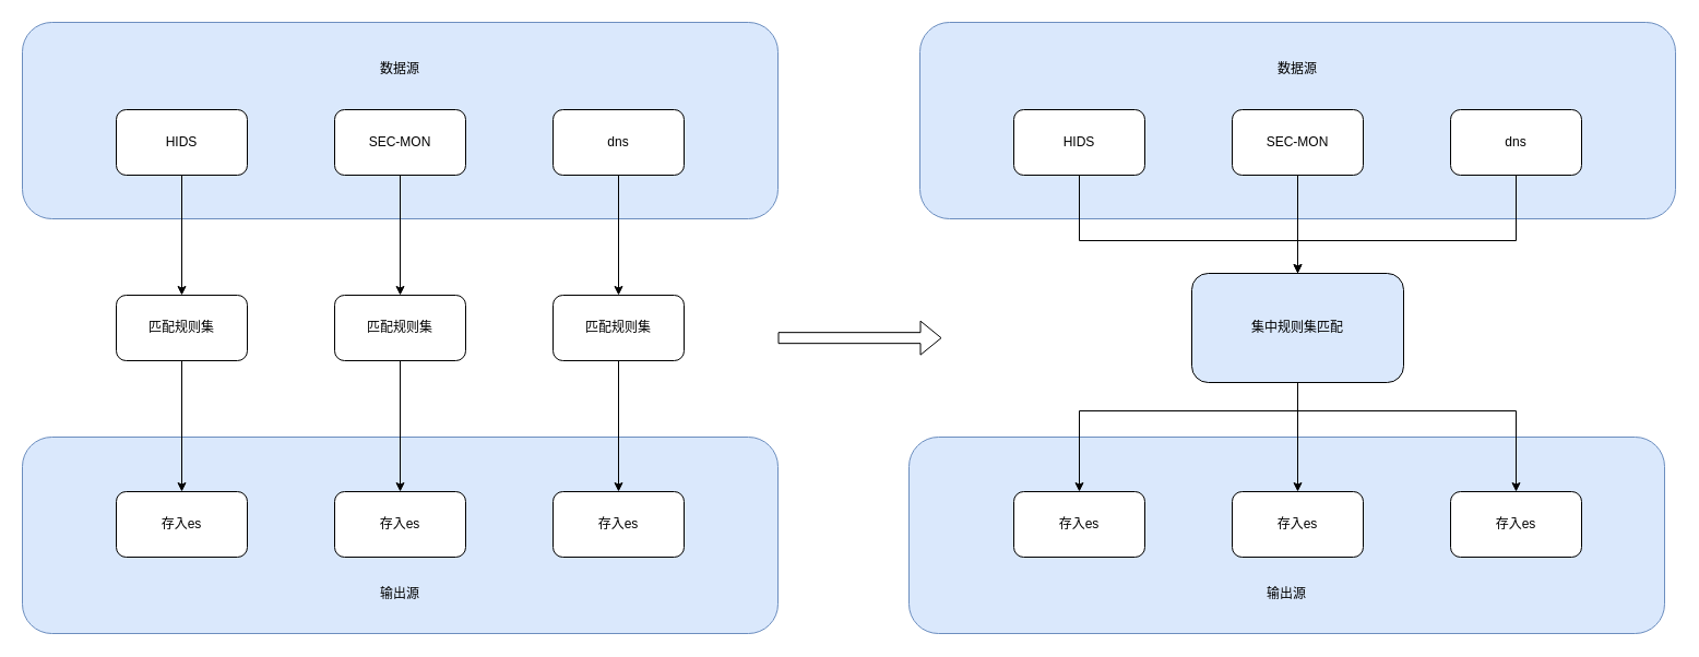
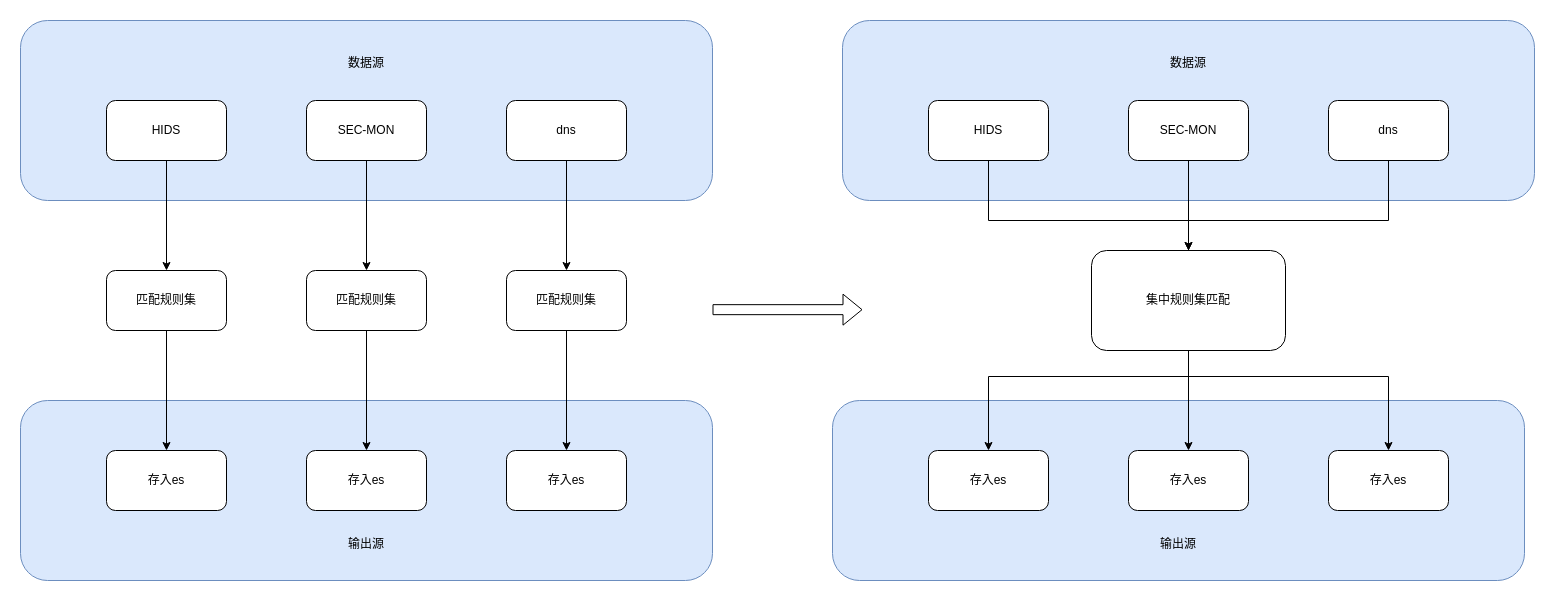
  <mxCell id="0" />
  <mxCell id="1" parent="0" />
  <mxCell id="2" value="&lt;br&gt;&lt;br&gt;&lt;br&gt;&lt;br&gt;&lt;br&gt;&lt;br&gt;&lt;br&gt;&lt;br&gt;&lt;br&gt;输出源" style="rounded=1;fillColor=#dae8fc;strokeColor=#6c8ebf;whiteSpace=wrap;html=1;labelBackgroundColor=none;verticalAlign=top;labelPosition=center;verticalLabelPosition=middle;align=center;" vertex="1" parent="1"><mxGeometry x="832" y="400" width="692" height="180" as="geometry" /></mxCell>
  <mxCell id="3" value="&lt;br&gt;&lt;br&gt;&lt;br&gt;&lt;br&gt;&lt;br&gt;&lt;br&gt;&lt;br&gt;&lt;br&gt;&lt;br&gt;输出源" style="rounded=1;fillColor=#dae8fc;strokeColor=#6c8ebf;whiteSpace=wrap;html=1;labelBackgroundColor=none;verticalAlign=top;labelPosition=center;verticalLabelPosition=middle;align=center;" vertex="1" parent="1"><mxGeometry x="20" y="400" width="692" height="180" as="geometry" /></mxCell>
  <mxCell id="4" value="&lt;br&gt;&lt;br&gt;数据源" style="rounded=1;fillColor=#dae8fc;strokeColor=#6c8ebf;whiteSpace=wrap;html=1;labelBackgroundColor=none;verticalAlign=top;labelPosition=center;verticalLabelPosition=middle;align=center;" vertex="1" parent="1"><mxGeometry x="20" y="20" width="692" height="180" as="geometry" /></mxCell>
  <mxCell id="5" value="" style="edgeStyle=orthogonalEdgeStyle;rounded=0;orthogonalLoop=1;jettySize=auto;html=1;" edge="1" parent="1" source="6" target="12"><mxGeometry relative="1" as="geometry" /></mxCell>
  <mxCell id="6" value="HIDS" style="rounded=1;whiteSpace=wrap;html=1;" vertex="1" parent="1"><mxGeometry x="106" y="100" width="120" height="60" as="geometry" /></mxCell>
  <mxCell id="7" value="" style="edgeStyle=orthogonalEdgeStyle;rounded=0;orthogonalLoop=1;jettySize=auto;html=1;" edge="1" parent="1" source="8" target="14"><mxGeometry relative="1" as="geometry" /></mxCell>
  <mxCell id="8" value="SEC-MON" style="rounded=1;whiteSpace=wrap;html=1;" vertex="1" parent="1"><mxGeometry x="306" y="100" width="120" height="60" as="geometry" /></mxCell>
  <mxCell id="9" value="" style="edgeStyle=orthogonalEdgeStyle;rounded=0;orthogonalLoop=1;jettySize=auto;html=1;" edge="1" parent="1" source="10" target="16"><mxGeometry relative="1" as="geometry" /></mxCell>
  <mxCell id="10" value="dns" style="rounded=1;whiteSpace=wrap;html=1;" vertex="1" parent="1"><mxGeometry x="506" y="100" width="120" height="60" as="geometry" /></mxCell>
  <mxCell id="11" style="edgeStyle=orthogonalEdgeStyle;rounded=0;orthogonalLoop=1;jettySize=auto;html=1;entryX=0.5;entryY=0;entryDx=0;entryDy=0;" edge="1" parent="1" source="12" target="29"><mxGeometry relative="1" as="geometry" /></mxCell>
  <mxCell id="12" value="匹配规则集" style="rounded=1;whiteSpace=wrap;html=1;" vertex="1" parent="1"><mxGeometry x="106" y="270" width="120" height="60" as="geometry" /></mxCell>
  <mxCell id="13" style="edgeStyle=orthogonalEdgeStyle;rounded=0;orthogonalLoop=1;jettySize=auto;html=1;entryX=0.5;entryY=0;entryDx=0;entryDy=0;" edge="1" parent="1" source="14" target="31"><mxGeometry relative="1" as="geometry" /></mxCell>
  <mxCell id="14" value="匹配规则集" style="rounded=1;whiteSpace=wrap;html=1;" vertex="1" parent="1"><mxGeometry x="306" y="270" width="120" height="60" as="geometry" /></mxCell>
  <mxCell id="15" style="edgeStyle=orthogonalEdgeStyle;rounded=0;orthogonalLoop=1;jettySize=auto;html=1;entryX=0.5;entryY=0;entryDx=0;entryDy=0;" edge="1" parent="1" source="16" target="30"><mxGeometry relative="1" as="geometry" /></mxCell>
  <mxCell id="16" value="匹配规则集" style="rounded=1;whiteSpace=wrap;html=1;" vertex="1" parent="1"><mxGeometry x="506" y="270" width="120" height="60" as="geometry" /></mxCell>
  <mxCell id="17" value="" style="shape=flexArrow;endArrow=classic;html=1;rounded=0;" edge="1" parent="1"><mxGeometry width="50" height="50" relative="1" as="geometry"><mxPoint x="712" y="309.17" as="sourcePoint" /><mxPoint x="862" y="309.17" as="targetPoint" /></mxGeometry></mxCell>
  <mxCell id="18" value="&lt;br&gt;&lt;br&gt;数据源" style="rounded=1;fillColor=#dae8fc;strokeColor=#6c8ebf;whiteSpace=wrap;html=1;labelBackgroundColor=none;verticalAlign=top;labelPosition=center;verticalLabelPosition=middle;align=center;" vertex="1" parent="1"><mxGeometry x="842" y="20" width="692" height="180" as="geometry" /></mxCell>
  <mxCell id="19" style="edgeStyle=orthogonalEdgeStyle;rounded=0;orthogonalLoop=1;jettySize=auto;html=1;exitX=0.5;exitY=1;exitDx=0;exitDy=0;entryX=0.5;entryY=0;entryDx=0;entryDy=0;" edge="1" parent="1" source="20" target="28"><mxGeometry relative="1" as="geometry"><Array as="points"><mxPoint x="988" y="220" /><mxPoint x="1188" y="220" /></Array></mxGeometry></mxCell>
  <mxCell id="20" value="HIDS" style="rounded=1;whiteSpace=wrap;html=1;" vertex="1" parent="1"><mxGeometry x="928" y="100" width="120" height="60" as="geometry" /></mxCell>
  <mxCell id="21" style="edgeStyle=orthogonalEdgeStyle;rounded=0;orthogonalLoop=1;jettySize=auto;html=1;" edge="1" parent="1" source="22"><mxGeometry relative="1" as="geometry"><mxPoint x="1188" y="280" as="targetPoint" /></mxGeometry></mxCell>
  <mxCell id="22" value="SEC-MON" style="rounded=1;whiteSpace=wrap;html=1;" vertex="1" parent="1"><mxGeometry x="1128" y="100" width="120" height="60" as="geometry" /></mxCell>
  <mxCell id="23" style="edgeStyle=orthogonalEdgeStyle;rounded=0;orthogonalLoop=1;jettySize=auto;html=1;" edge="1" parent="1" source="24" target="28"><mxGeometry relative="1" as="geometry"><Array as="points"><mxPoint x="1388" y="220" /><mxPoint x="1188" y="220" /></Array></mxGeometry></mxCell>
  <mxCell id="24" value="dns" style="rounded=1;whiteSpace=wrap;html=1;" vertex="1" parent="1"><mxGeometry x="1328" y="100" width="120" height="60" as="geometry" /></mxCell>
  <mxCell id="25" style="edgeStyle=orthogonalEdgeStyle;rounded=0;orthogonalLoop=1;jettySize=auto;html=1;exitX=0.5;exitY=1;exitDx=0;exitDy=0;entryX=0.5;entryY=0;entryDx=0;entryDy=0;" edge="1" parent="1" source="28" target="32"><mxGeometry relative="1" as="geometry"><Array as="points"><mxPoint x="1188" y="376" /><mxPoint x="988" y="376" /></Array></mxGeometry></mxCell>
  <mxCell id="26" style="edgeStyle=orthogonalEdgeStyle;rounded=0;orthogonalLoop=1;jettySize=auto;html=1;entryX=0.5;entryY=0;entryDx=0;entryDy=0;" edge="1" parent="1" source="28" target="33"><mxGeometry relative="1" as="geometry" /></mxCell>
  <mxCell id="27" style="edgeStyle=orthogonalEdgeStyle;rounded=0;orthogonalLoop=1;jettySize=auto;html=1;exitX=0.5;exitY=1;exitDx=0;exitDy=0;entryX=0.5;entryY=0;entryDx=0;entryDy=0;" edge="1" parent="1" source="28" target="34"><mxGeometry relative="1" as="geometry"><Array as="points"><mxPoint x="1188" y="376" /><mxPoint x="1388" y="376" /></Array></mxGeometry></mxCell>
- <mxCell id="28" value="集中规则集匹配" style="rounded=1;whiteSpace=wrap;html=1;labelBackgroundColor=none;fillColor=#dae8fc;" vertex="1" parent="1"><mxGeometry x="1091" y="250" width="194" height="100" as="geometry" /></mxCell>
+ <mxCell id="28" value="集中规则集匹配" style="rounded=1;whiteSpace=wrap;html=1;labelBackgroundColor=none;" vertex="1" parent="1"><mxGeometry x="1091" y="250" width="194" height="100" as="geometry" /></mxCell>
  <mxCell id="29" value="存入es" style="rounded=1;whiteSpace=wrap;html=1;labelBackgroundColor=none;" vertex="1" parent="1"><mxGeometry x="106" y="450" width="120" height="60" as="geometry" /></mxCell>
  <mxCell id="30" value="存入es" style="rounded=1;whiteSpace=wrap;html=1;labelBackgroundColor=none;" vertex="1" parent="1"><mxGeometry x="506" y="450" width="120" height="60" as="geometry" /></mxCell>
  <mxCell id="31" value="存入es" style="rounded=1;whiteSpace=wrap;html=1;labelBackgroundColor=none;" vertex="1" parent="1"><mxGeometry x="306" y="450" width="120" height="60" as="geometry" /></mxCell>
  <mxCell id="32" value="存入es" style="rounded=1;whiteSpace=wrap;html=1;labelBackgroundColor=none;" vertex="1" parent="1"><mxGeometry x="928" y="450" width="120" height="60" as="geometry" /></mxCell>
  <mxCell id="33" value="存入es" style="rounded=1;whiteSpace=wrap;html=1;labelBackgroundColor=none;" vertex="1" parent="1"><mxGeometry x="1128" y="450" width="120" height="60" as="geometry" /></mxCell>
  <mxCell id="34" value="存入es" style="rounded=1;whiteSpace=wrap;html=1;labelBackgroundColor=none;" vertex="1" parent="1"><mxGeometry x="1328" y="450" width="120" height="60" as="geometry" /></mxCell>
